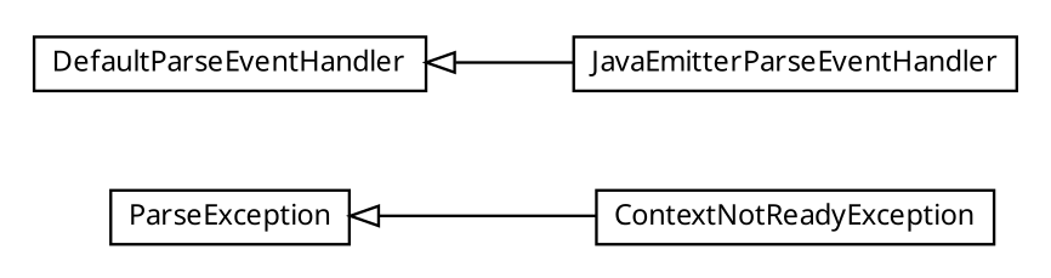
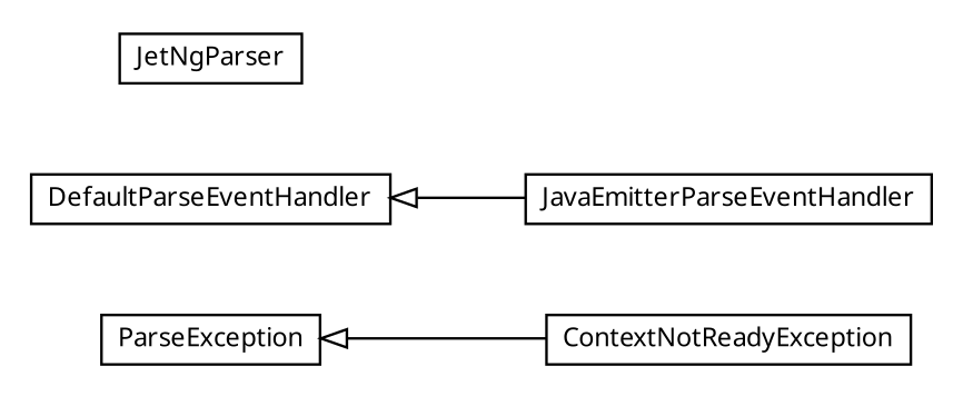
  digraph {
    fontname="Noto Sans"
    nodesep=0.25
    rankdir=LR
    ranksep=0.5
    node [fontcolor=black fontname="Noto Sans" fontsize=10.0 shape=plaintext]
    edge [arrowtail=empty dir=back fontname="Noto Sans" fontsize=10 headport=p labelfontname=arial labelfontsize=10 tailport=p]
    n1 [label=<<table title="net.trajano.jetng.ParseException" border="0" cellborder="1" cellspacing="0" cellpadding="2" port="p" href="./ParseException.html"> 		<tr><td><table border="0" cellspacing="0" cellpadding="1"> <tr><td align="center" balign="center"> ParseException </td></tr> 		</table></td></tr> 		</table>>]
    n2 [label=<<table title="net.trajano.jetng.ContextNotReadyException" border="0" cellborder="1" cellspacing="0" cellpadding="2" port="p" href="./ContextNotReadyException.html"> 		<tr><td><table border="0" cellspacing="0" cellpadding="1"> <tr><td align="center" balign="center"> ContextNotReadyException </td></tr> 		</table></td></tr> 		</table>>]
    n3 [label=<<table title="net.trajano.jetng.DefaultParseEventHandler" border="0" cellborder="1" cellspacing="0" cellpadding="2" port="p" href="./DefaultParseEventHandler.html"> 		<tr><td><table border="0" cellspacing="0" cellpadding="1"> <tr><td align="center" balign="center"> DefaultParseEventHandler </td></tr> 		</table></td></tr> 		</table>>]
    n4 [label=<<table title="net.trajano.jetng.JavaEmitterParseEventHandler" border="0" cellborder="1" cellspacing="0" cellpadding="2" port="p" href="./JavaEmitterParseEventHandler.html"> 		<tr><td><table border="0" cellspacing="0" cellpadding="1"> <tr><td align="center" balign="center"> JavaEmitterParseEventHandler </td></tr> 		</table></td></tr> 		</table>>]
+   n5 [label=<<table title="net.trajano.jetng.JetNgParser" border="0" cellborder="1" cellspacing="0" cellpadding="2" port="p" href="./JetNgParser.html"> 		<tr><td><table border="0" cellspacing="0" cellpadding="1"> <tr><td align="center" balign="center"> JetNgParser </td></tr> 		</table></td></tr> 		</table>>]
    n1 -> n2
    n3 -> n4
  }
